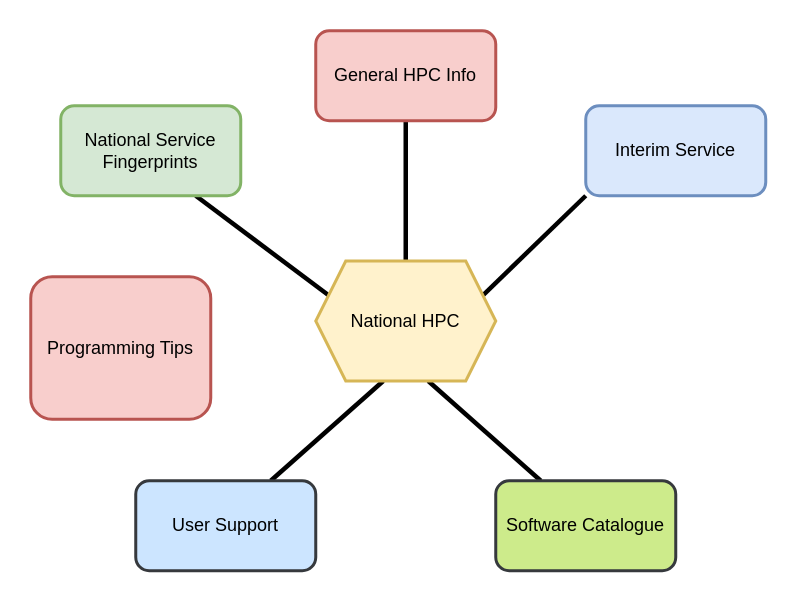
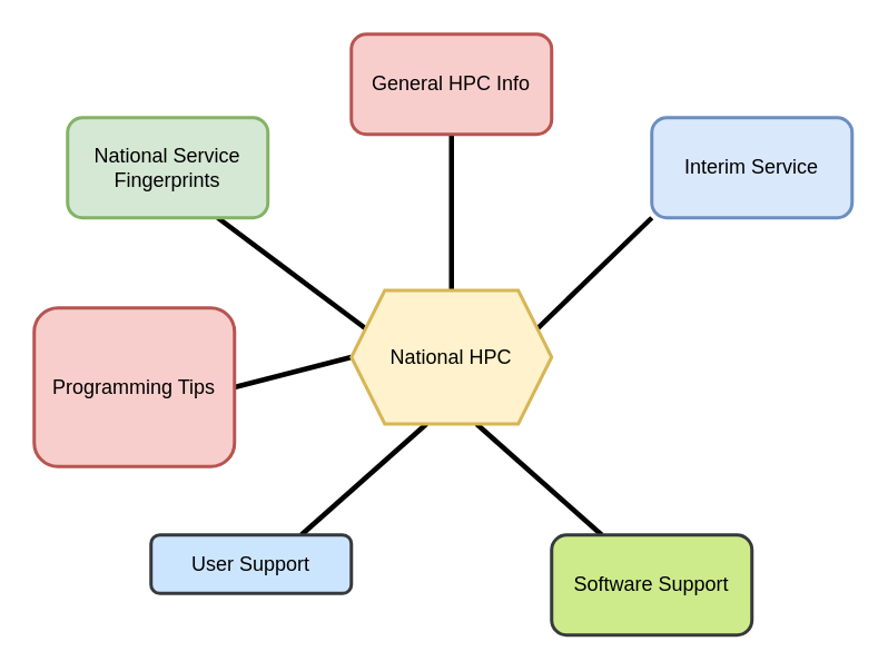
  <mxCell id="0" />
  <mxCell id="1" parent="0" />
  <mxCell id="2" style="edgeStyle=orthogonalEdgeStyle;rounded=0;orthogonalLoop=1;jettySize=auto;html=1;exitX=0.5;exitY=0;exitDx=0;exitDy=0;entryX=0.5;entryY=1;entryDx=0;entryDy=0;endArrow=none;endFill=0;strokeWidth=3;" edge="1" parent="1" source="8" target="10"><mxGeometry relative="1" as="geometry" /></mxCell>
  <mxCell id="3" style="rounded=0;orthogonalLoop=1;jettySize=auto;html=1;exitX=1;exitY=0.25;exitDx=0;exitDy=0;entryX=0;entryY=1;entryDx=0;entryDy=0;strokeWidth=3;endArrow=none;endFill=0;" edge="1" parent="1" source="8" target="11"><mxGeometry relative="1" as="geometry" /></mxCell>
  <mxCell id="4" style="rounded=0;orthogonalLoop=1;jettySize=auto;html=1;exitX=0.625;exitY=1;exitDx=0;exitDy=0;entryX=0.25;entryY=0;entryDx=0;entryDy=0;strokeWidth=3;endArrow=none;endFill=0;" edge="1" parent="1" source="8" target="12"><mxGeometry relative="1" as="geometry" /></mxCell>
  <mxCell id="5" style="rounded=0;orthogonalLoop=1;jettySize=auto;html=1;exitX=0.375;exitY=1;exitDx=0;exitDy=0;entryX=0.75;entryY=0;entryDx=0;entryDy=0;strokeWidth=3;endArrow=none;endFill=0;" edge="1" parent="1" source="8" target="13"><mxGeometry relative="1" as="geometry" /></mxCell>
+ <mxCell id="6" style="rounded=0;orthogonalLoop=1;jettySize=auto;html=1;exitX=0;exitY=0.5;exitDx=0;exitDy=0;entryX=1;entryY=0.5;entryDx=0;entryDy=0;endArrow=none;endFill=0;strokeWidth=3;" edge="1" parent="1" source="8" target="14"><mxGeometry relative="1" as="geometry" /></mxCell>
  <mxCell id="7" style="rounded=0;orthogonalLoop=1;jettySize=auto;html=1;exitX=0;exitY=0.25;exitDx=0;exitDy=0;entryX=0.75;entryY=1;entryDx=0;entryDy=0;strokeWidth=3;endArrow=none;endFill=0;" edge="1" parent="1" source="8" target="9"><mxGeometry relative="1" as="geometry" /></mxCell>
  <mxCell id="8" value="National HPC" style="shape=hexagon;perimeter=hexagonPerimeter2;whiteSpace=wrap;html=1;fixedSize=1;fillColor=#fff2cc;strokeColor=#d6b656;strokeWidth=2;" vertex="1" parent="1"><mxGeometry x="210" y="173.5" width="120" height="80" as="geometry" /></mxCell>
  <mxCell id="9" value="National Service Fingerprints" style="rounded=1;whiteSpace=wrap;html=1;fillColor=#d5e8d4;strokeColor=#82b366;strokeWidth=2;" vertex="1" parent="1"><mxGeometry x="40" y="70" width="120" height="60" as="geometry" /></mxCell>
  <mxCell id="10" value="General HPC Info" style="rounded=1;whiteSpace=wrap;html=1;fillColor=#f8cecc;strokeColor=#b85450;strokeWidth=2;" vertex="1" parent="1"><mxGeometry x="210" y="20" width="120" height="60" as="geometry" /></mxCell>
  <mxCell id="11" value="Interim Service" style="rounded=1;whiteSpace=wrap;html=1;fillColor=#dae8fc;strokeColor=#6c8ebf;strokeWidth=2;" vertex="1" parent="1"><mxGeometry x="390" y="70" width="120" height="60" as="geometry" /></mxCell>
- <mxCell id="12" value="Software Catalogue" style="rounded=1;whiteSpace=wrap;html=1;fillColor=#cdeb8b;strokeColor=#36393d;strokeWidth=2;" vertex="1" parent="1"><mxGeometry x="330" y="320" width="120" height="60" as="geometry" /></mxCell>
- <mxCell id="13" value="User Support" style="rounded=1;whiteSpace=wrap;html=1;fillColor=#cce5ff;strokeColor=#36393d;strokeWidth=2;" vertex="1" parent="1"><mxGeometry x="90" y="320" width="120" height="60" as="geometry" /></mxCell>
+ <mxCell id="12" value="Software Support" style="rounded=1;whiteSpace=wrap;html=1;fillColor=#cdeb8b;strokeColor=#36393d;strokeWidth=2;" vertex="1" parent="1"><mxGeometry x="330" y="320" width="120" height="60" as="geometry" /></mxCell>
+ <mxCell id="13" value="User Support" style="rounded=1;whiteSpace=wrap;html=1;fillColor=#cce5ff;strokeColor=#36393d;strokeWidth=2;" vertex="1" parent="1"><mxGeometry x="90" y="320" width="120" height="35" as="geometry" /></mxCell>
  <mxCell id="14" value="Programming Tips" style="rounded=1;whiteSpace=wrap;html=1;fillColor=#f8cecc;strokeColor=#b85450;strokeWidth=2;" vertex="1" parent="1"><mxGeometry x="20" y="184" width="120" height="95" as="geometry" /></mxCell>
